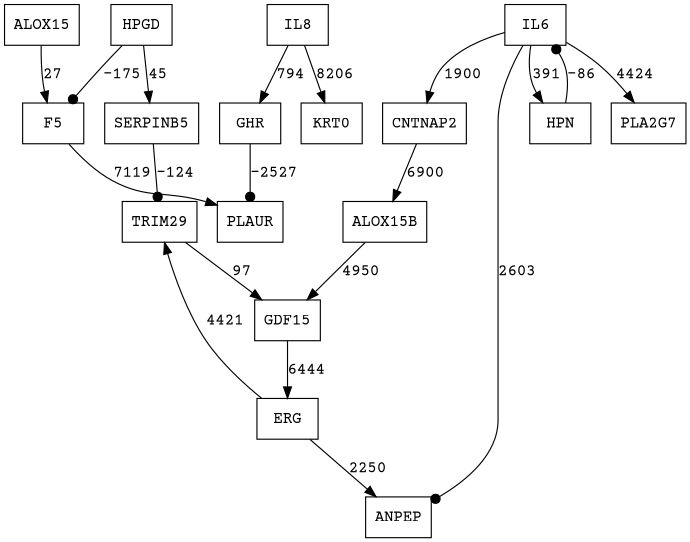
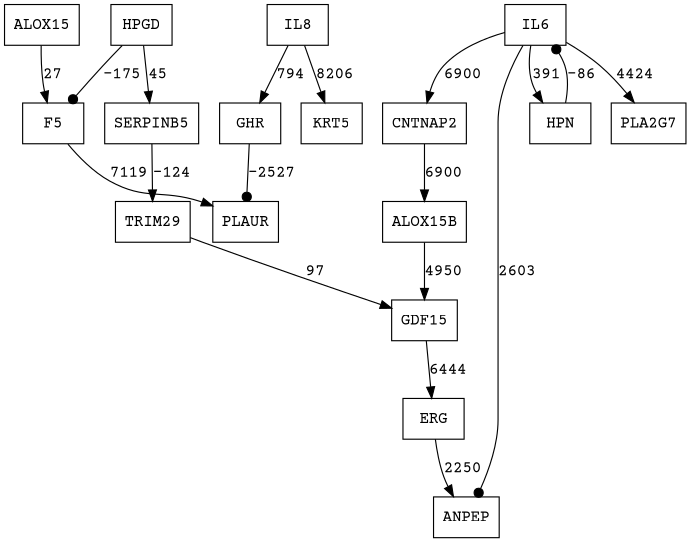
  digraph {
    fontname="Courier Prime"
    node [fontname="Courier Prime" shape=box]
    edge [fontname="Courier Prime"]
    n1 [label=ALOX15]
    n2 [label=F5]
    n3 [label=PLAUR]
    n4 [label=ALOX15B]
    n5 [label=GDF15]
    n6 [label=ERG]
    n7 [label=ANPEP]
    n8 [label=CNTNAP2]
    n9 [label=TRIM29]
    n10 [label=HPN]
    n11 [label=IL6]
    n12 [label=GHR]
    n13 [label=HPGD]
    n14 [label=SERPINB5]
    n15 [label=PLA2G7]
    n16 [label=IL8]
-   n17 [label=KRT0]
+   n17 [label=KRT5]
    n1 -> n2 [label=27]
    n2 -> n3 [label=7119]
    n4 -> n5 [label=4950]
    n5 -> n6 [label=6444]
    n6 -> n7 [label=2250]
-   n6 -> n9 [label=4421]
    n8 -> n4 [label=6900]
    n9 -> n5 [label=97]
    n10 -> n11 [arrowhead=dot label=-86]
    n11 -> n7 [arrowhead=dot label=2603]
-   n11 -> n8 [label=1900]
+   n11 -> n8 [label=6900]
    n11 -> n10 [label=391]
    n11 -> n15 [label=4424]
    n12 -> n3 [arrowhead=dot label=-2527]
    n13 -> n2 [arrowhead=dot label=-175]
    n13 -> n14 [label=45]
-   n14 -> n9 [arrowhead=dot label=-124]
+   n14 -> n9 [arrowhead=normal label=-124]
    n16 -> n12 [label=794]
    n16 -> n17 [label=8206]
  }
